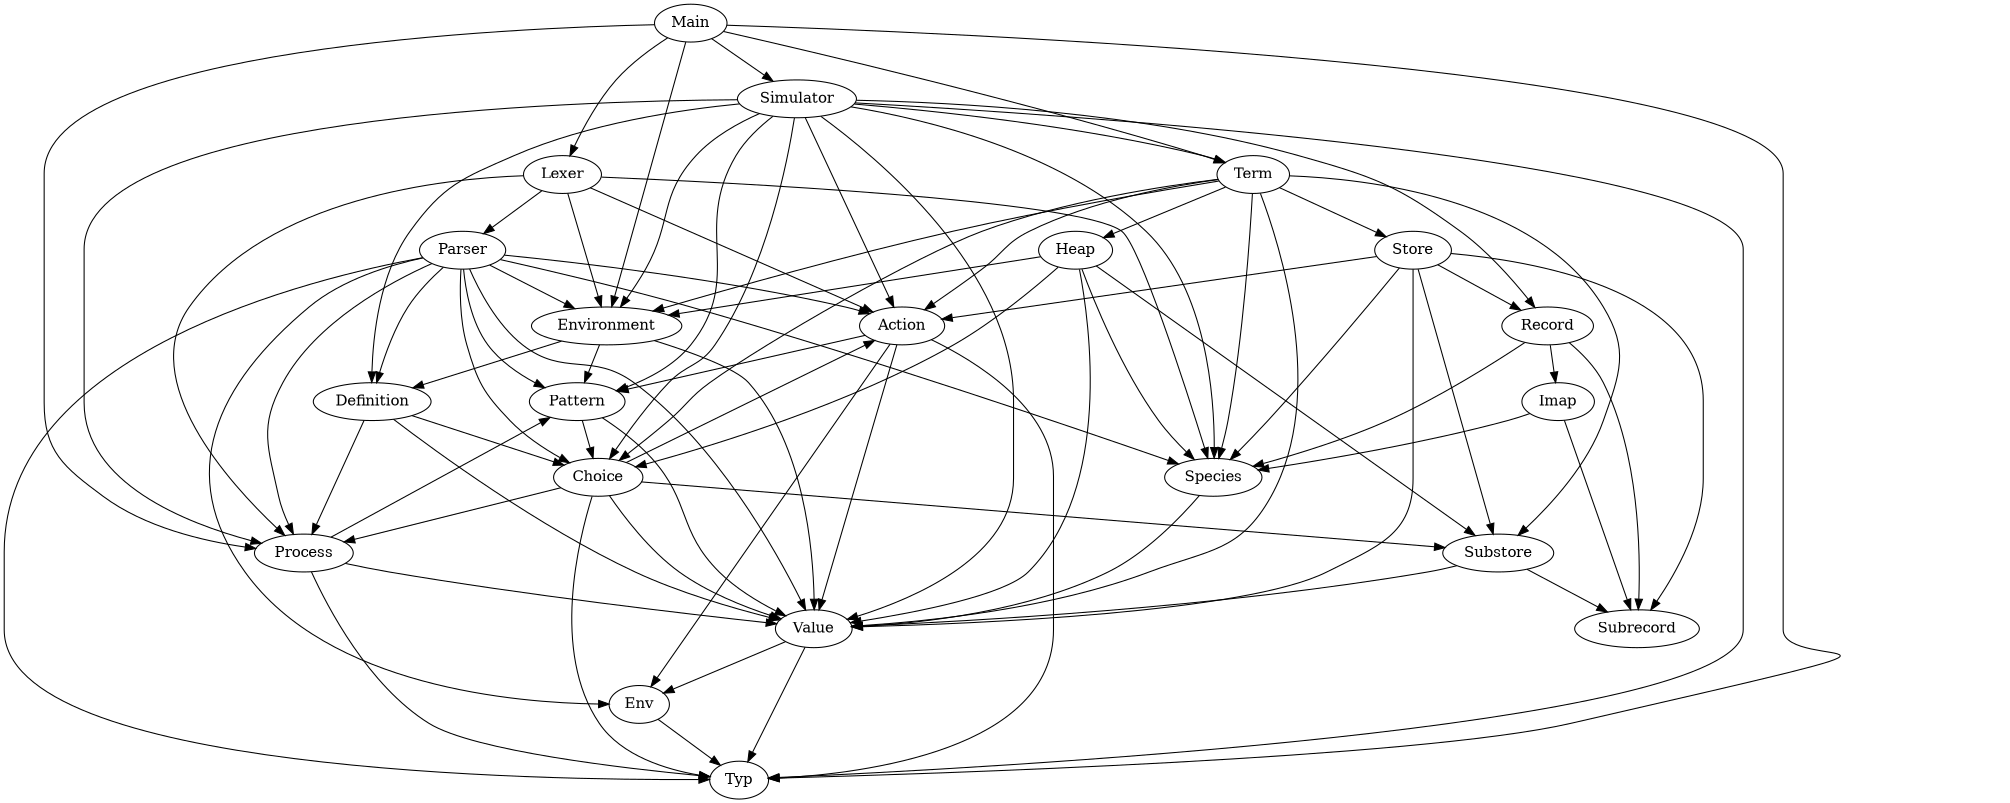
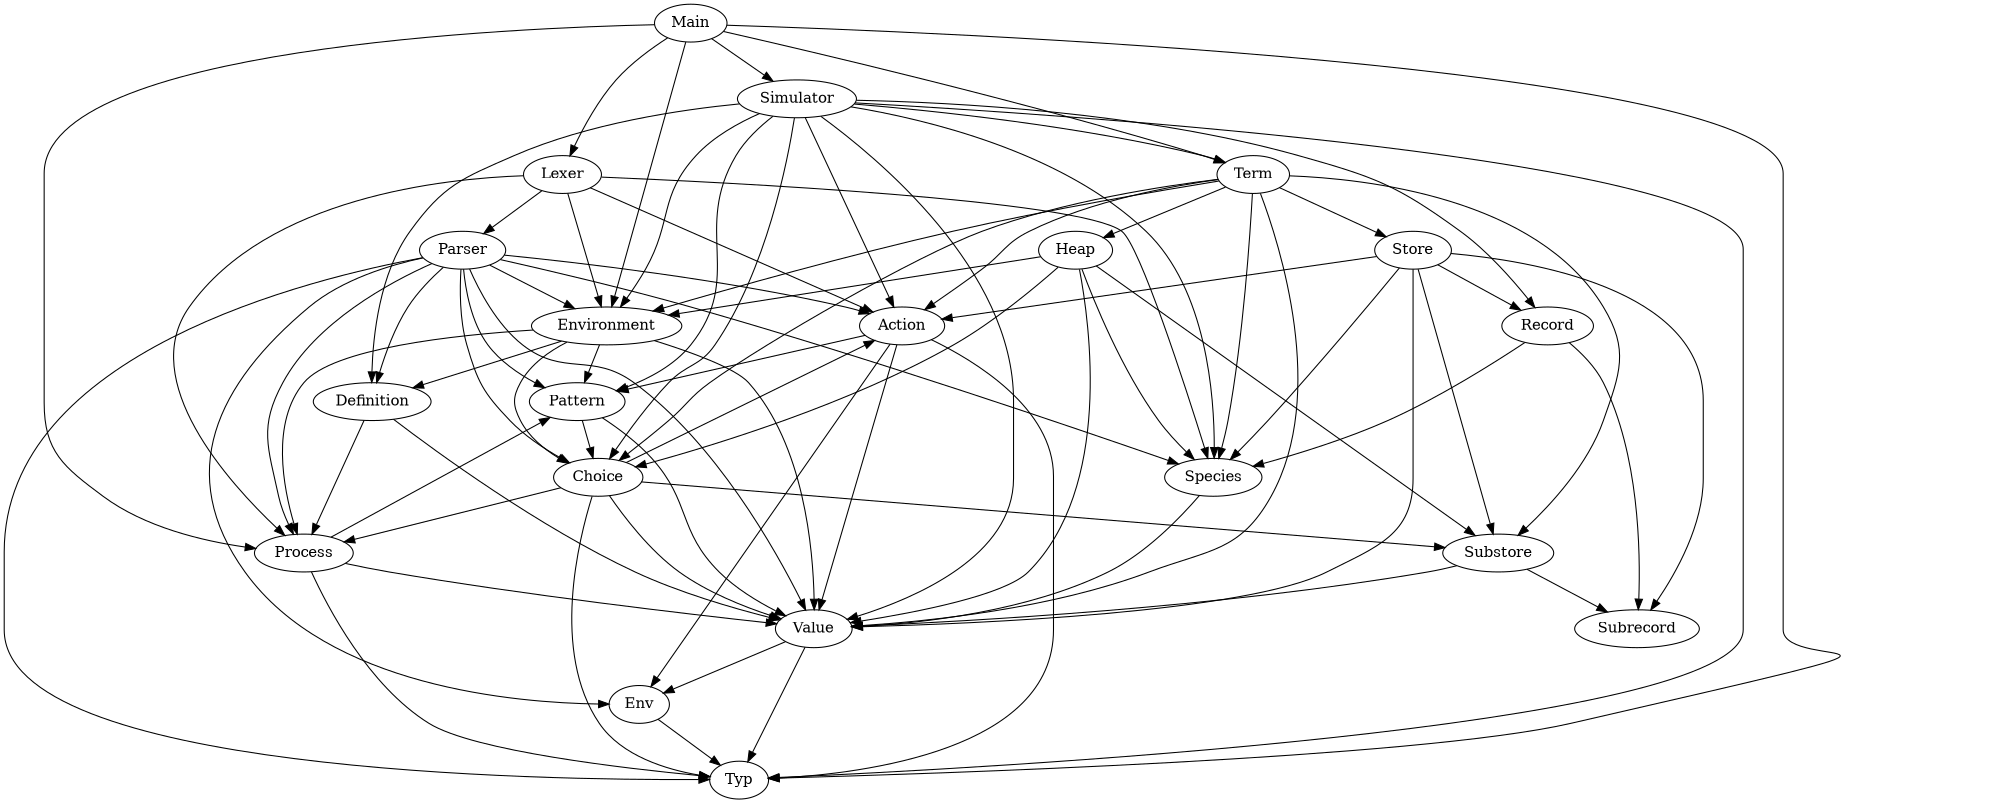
  digraph {
    rankdir=TB
    Action
    Env
    Pattern
    Typ
    Value
    Choice
    Process
    Substore
    Subrecord
    Definition
    Environment
    Heap
    Species
-   Imap
    Lexer
    Parser
    Record
    Simulator
    Term
    Store
    Main
    Action -> Env
    Action -> Pattern
    Action -> Typ
    Action -> Value
    Env -> Typ
    Pattern -> Value
    Pattern -> Choice
    Value -> Env
    Value -> Typ
    Choice -> Action
    Choice -> Typ
    Choice -> Value
    Choice -> Process
    Choice -> Substore
    Process -> Pattern
    Process -> Typ
    Process -> Value
    Substore -> Value
    Substore -> Subrecord
    Definition -> Value
-   Definition -> Choice
+   Environment -> Choice
    Definition -> Process
    Environment -> Pattern
    Environment -> Value
    Environment -> Definition
    Heap -> Value
    Heap -> Choice
    Heap -> Substore
    Heap -> Environment
    Heap -> Species
    Species -> Value
-   Imap -> Subrecord
-   Imap -> Species
    Lexer -> Action
    Lexer -> Process
    Lexer -> Environment
    Lexer -> Species
    Lexer -> Parser
    Parser -> Action
    Parser -> Env
    Parser -> Pattern
    Parser -> Typ
    Parser -> Value
    Parser -> Choice
    Parser -> Process
    Parser -> Definition
    Parser -> Environment
    Parser -> Species
    Record -> Subrecord
    Record -> Species
-   Record -> Imap
    Simulator -> Action
    Simulator -> Pattern
    Simulator -> Typ
    Simulator -> Value
    Simulator -> Choice
-   Simulator -> Process
+   Environment -> Process
    Simulator -> Definition
    Simulator -> Environment
    Simulator -> Species
    Simulator -> Record
    Simulator -> Term
    Term -> Action
    Term -> Value
    Term -> Choice
    Term -> Substore
    Term -> Environment
    Term -> Heap
    Term -> Species
    Term -> Store
    Store -> Action
    Store -> Value
    Store -> Substore
    Store -> Subrecord
    Store -> Species
    Store -> Record
    Main -> Typ
    Main -> Process
    Main -> Environment
    Main -> Lexer
    Main -> Simulator
    Main -> Term
  }
